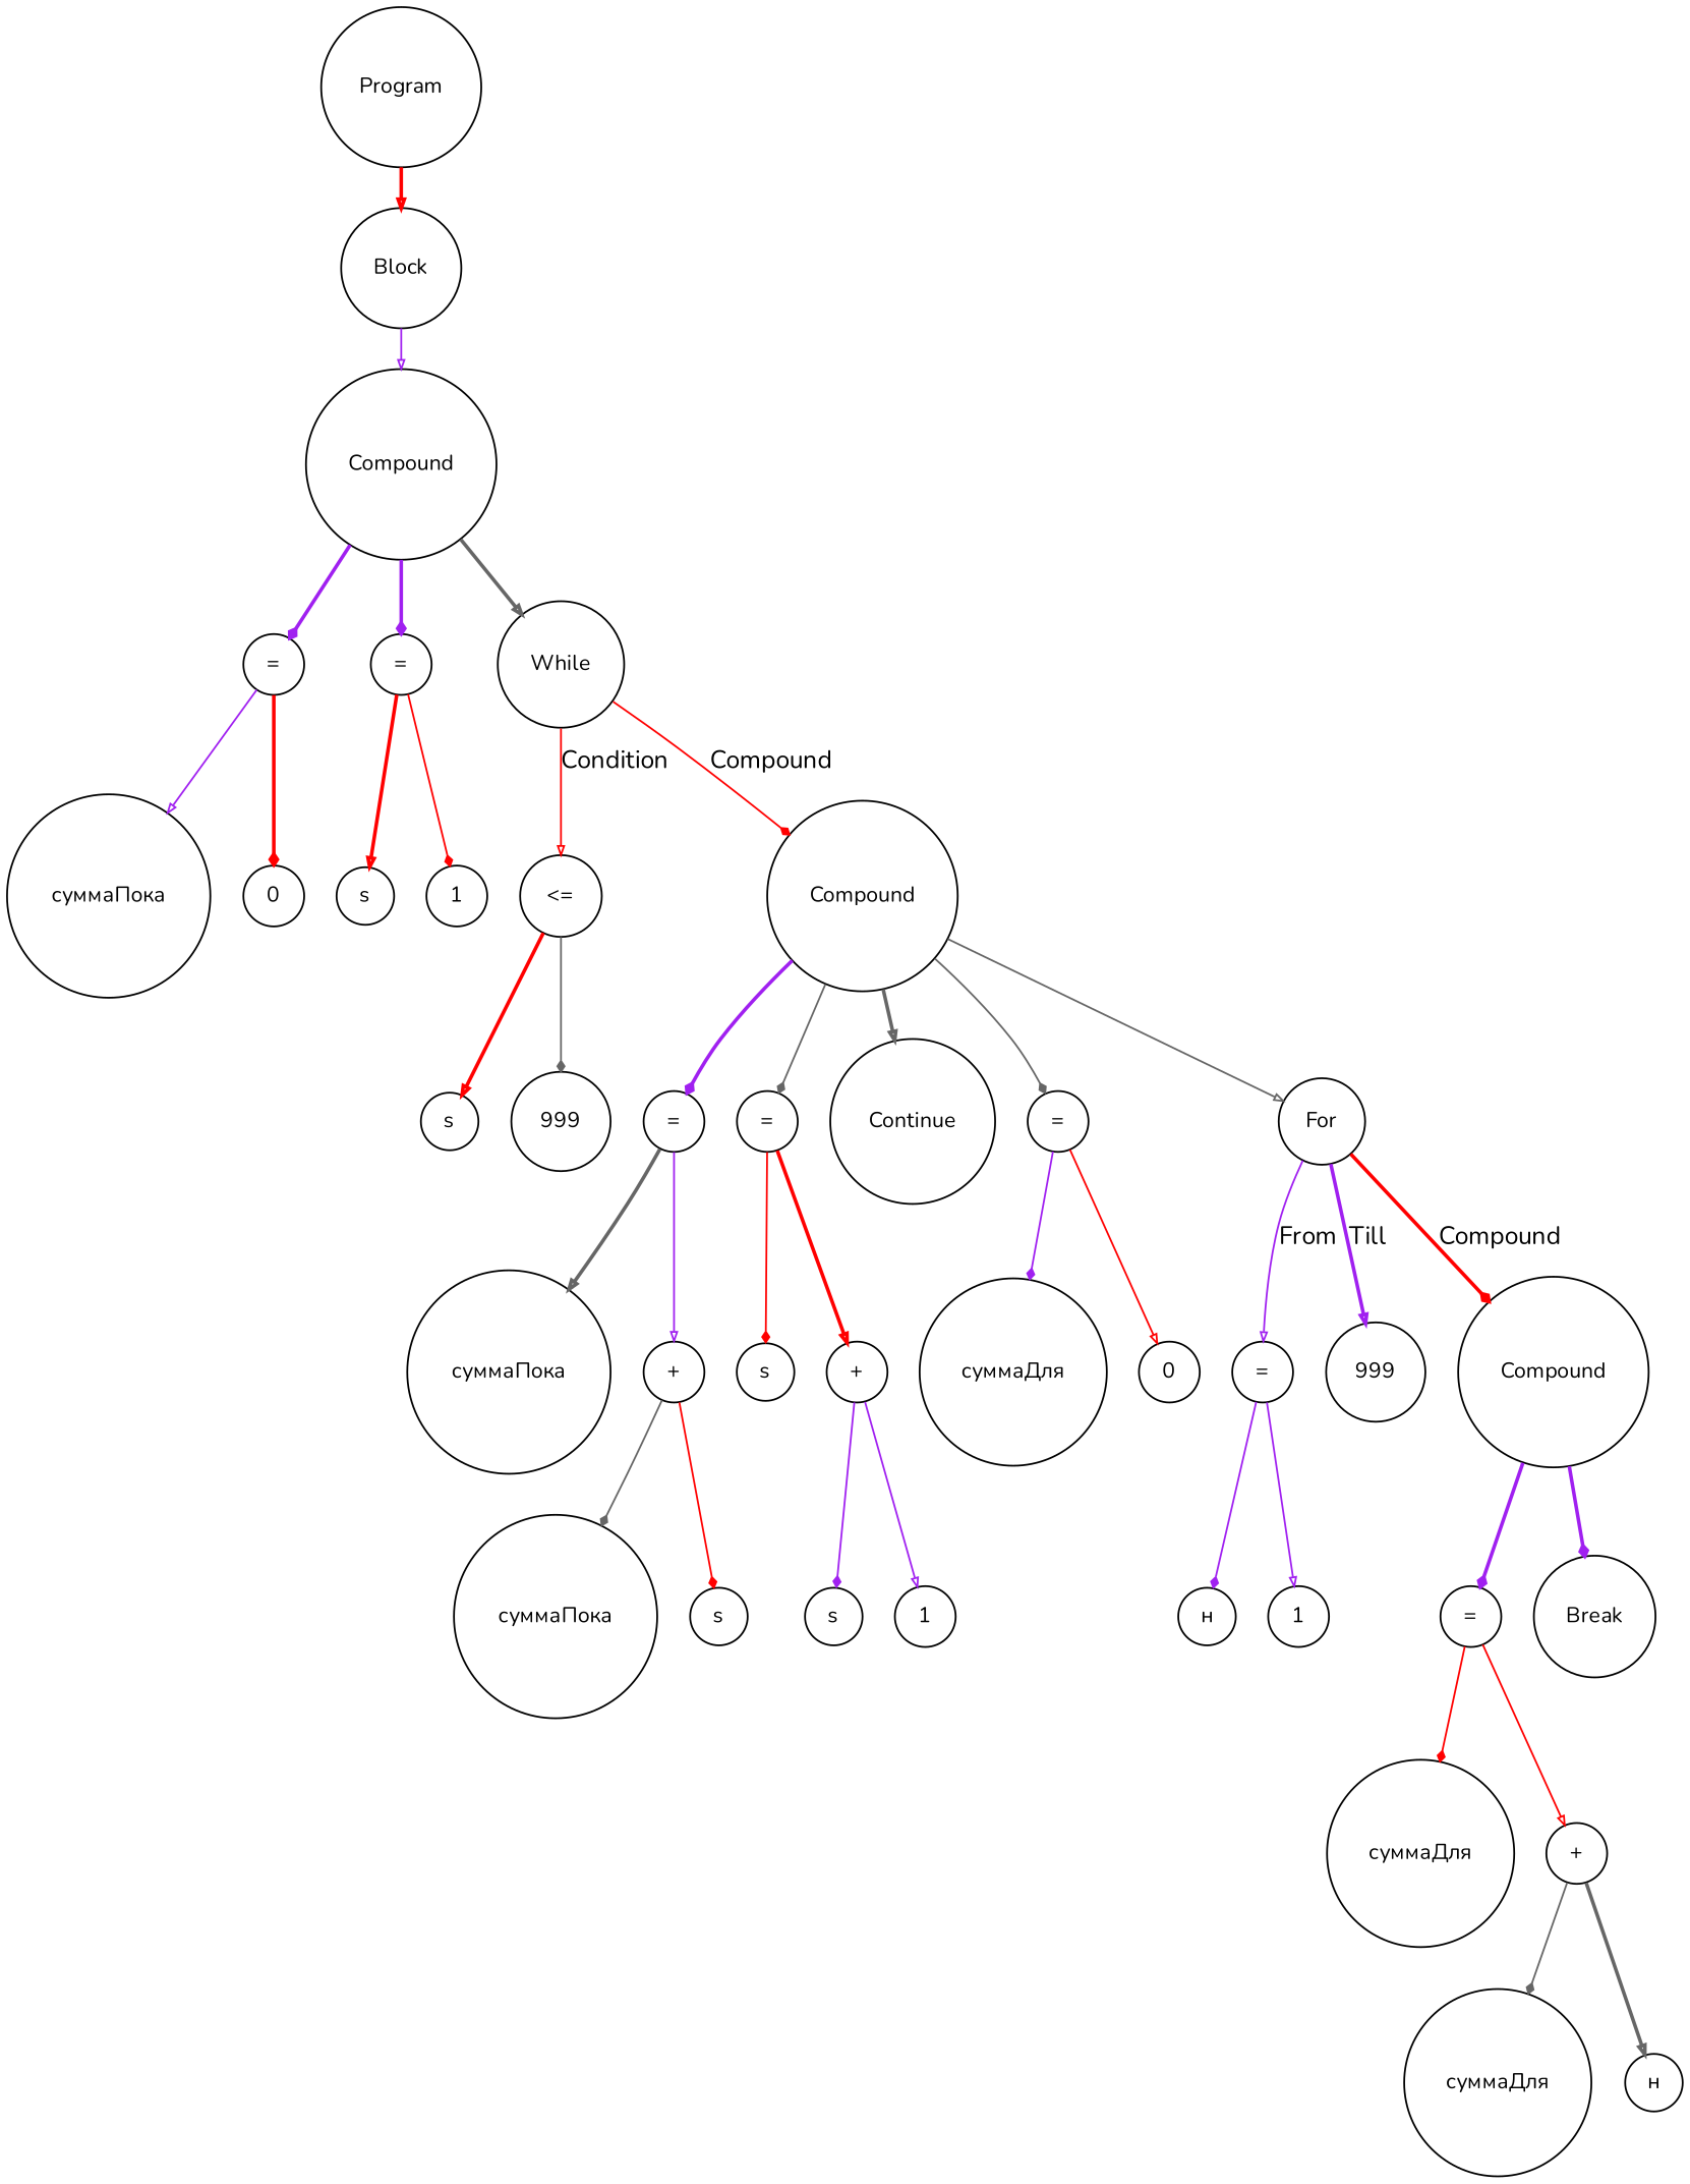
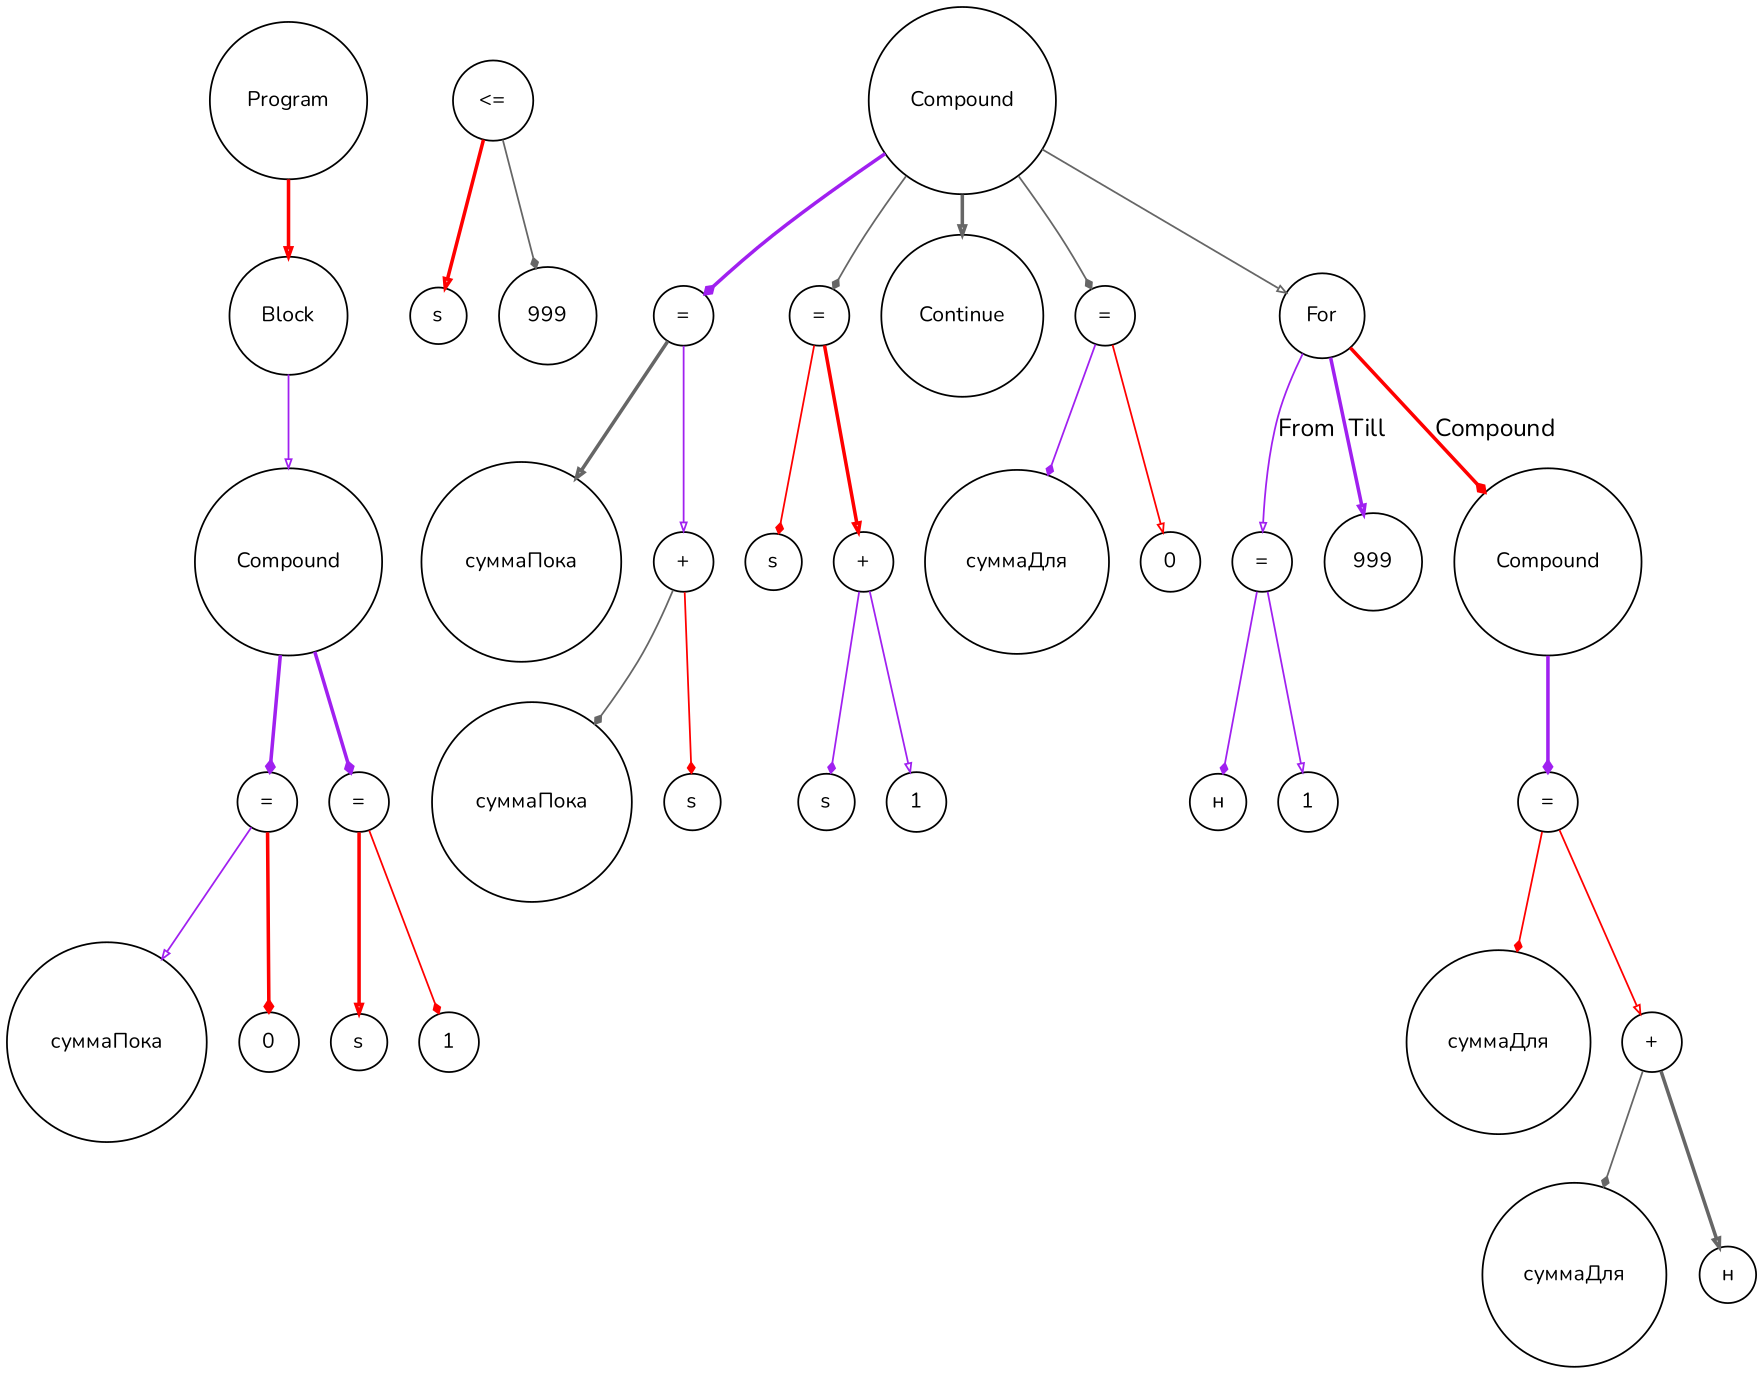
  digraph {
    fontname=Nunito
    ranksep=.3
    node [fontname=Nunito fontsize=12 shape=circle]
    edge [arrowhead=diamond arrowsize=.5 color=purple fontname=Nunito style=solid]
    n1 [height=.1 label=Program]
    n2 [height=.1 label=Block]
    n3 [height=.1 label=Compound]
    n4 [height=.1 label="="]
    n5 [height=.1 label="="]
-   n6 [height=.1 label=While]
    n7 [height=.1 label="суммаПока"]
    n8 [height=.1 label=0]
    n9 [height=.1 label=s]
    n10 [height=.1 label=1]
    n11 [height=.1 label="<="]
    n12 [height=.1 label=Compound]
    n13 [height=.1 label=s]
    n14 [height=.1 label=999]
    n15 [height=.1 label="="]
    n16 [height=.1 label="="]
    n17 [height=.1 label=Continue]
    n18 [height=.1 label="="]
    n19 [height=.1 label=For]
    n20 [height=.1 label="суммаПока"]
    n21 [height=.1 label="+"]
    n22 [height=.1 label=s]
    n23 [height=.1 label="+"]
    n24 [height=.1 label="суммаДля"]
    n25 [height=.1 label=0]
    n26 [height=.1 label="="]
    n27 [height=.1 label=999]
    n28 [height=.1 label=Compound]
    n29 [height=.1 label="суммаПока"]
    n30 [height=.1 label=s]
    n31 [height=.1 label=s]
    n32 [height=.1 label=1]
    n33 [height=.1 label="н"]
    n34 [height=.1 label=1]
    n35 [height=.1 label="="]
-   n36 [height=.1 label=Break]
    n37 [height=.1 label="суммаДля"]
    n38 [height=.1 label="+"]
    n39 [height=.1 label="суммаДля"]
    n40 [height=.1 label="н"]
    n1 -> n2 [arrowhead=onormal color=red style=bold]
    n2 -> n3 [arrowhead=onormal]
    n3 -> n4 [style=bold]
    n3 -> n5 [style=bold]
-   n3 -> n6 [arrowhead=onormal color=gray40 style=bold]
    n4 -> n7 [arrowhead=onormal]
    n4 -> n8 [color=red style=bold]
    n5 -> n9 [arrowhead=onormal color=red style=bold]
    n5 -> n10 [color=red]
-   n6 -> n11 [arrowhead=onormal color=red label=Condition]
-   n6 -> n12 [color=red label=Compound]
    n11 -> n13 [arrowhead=onormal color=red style=bold]
    n11 -> n14 [color=gray40]
    n12 -> n15 [style=bold]
    n12 -> n16 [color=gray40]
    n12 -> n17 [arrowhead=onormal color=gray40 style=bold]
    n12 -> n18 [color=gray40]
    n12 -> n19 [arrowhead=onormal color=gray40]
    n15 -> n20 [arrowhead=onormal color=gray40 style=bold]
    n15 -> n21 [arrowhead=onormal]
    n16 -> n22 [color=red]
    n16 -> n23 [arrowhead=onormal color=red style=bold]
    n18 -> n24
    n18 -> n25 [arrowhead=onormal color=red]
    n19 -> n26 [arrowhead=onormal label=From]
    n19 -> n27 [arrowhead=onormal label=Till style=bold]
    n19 -> n28 [color=red label=Compound style=bold]
    n21 -> n29 [color=gray40]
    n21 -> n30 [color=red]
    n23 -> n31
    n23 -> n32 [arrowhead=onormal]
    n26 -> n33
    n26 -> n34 [arrowhead=onormal]
    n28 -> n35 [style=bold]
-   n28 -> n36 [style=bold]
    n35 -> n37 [color=red]
    n35 -> n38 [arrowhead=onormal color=red]
    n38 -> n39 [color=gray40]
    n38 -> n40 [arrowhead=onormal color=gray40 style=bold]
  }
